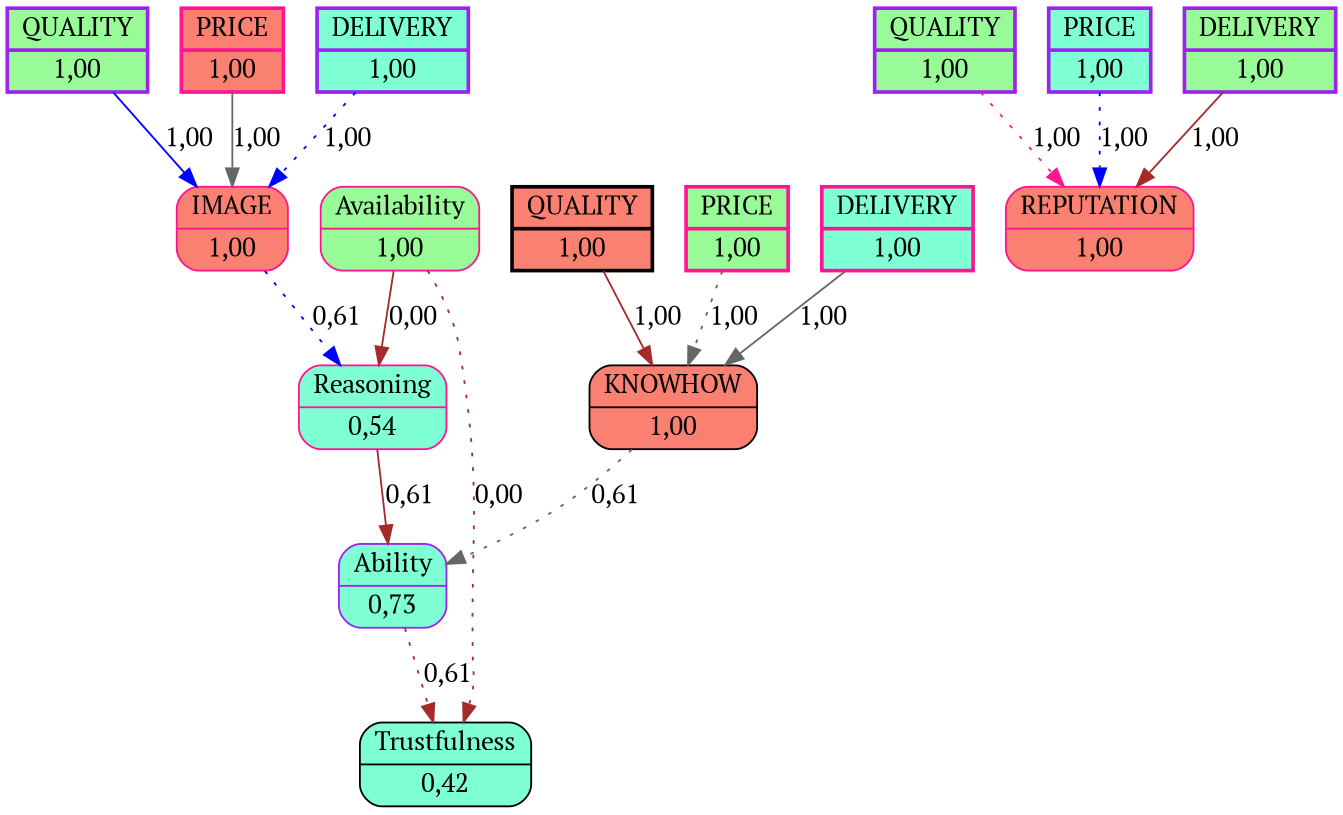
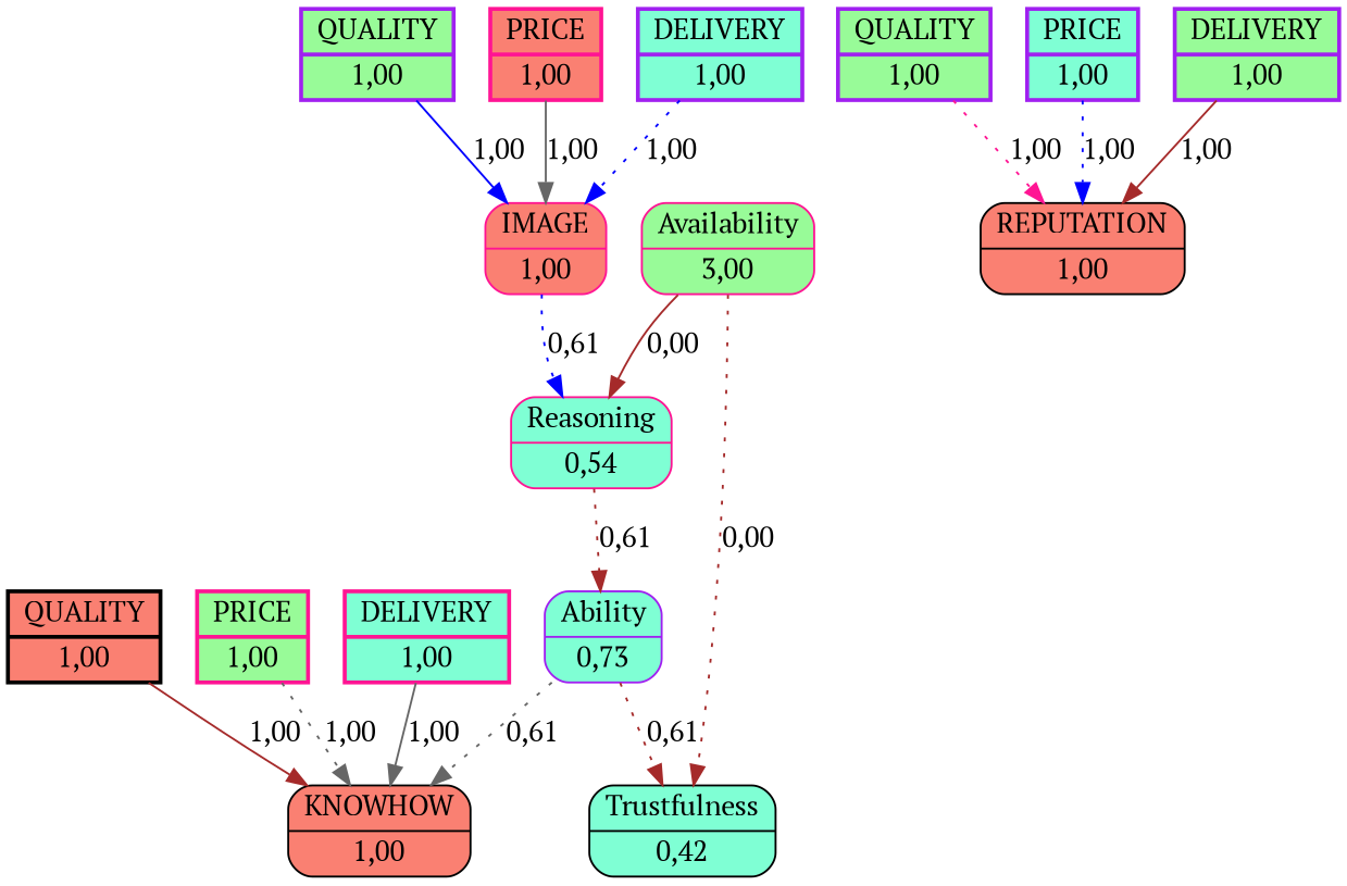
  digraph {
    fontname="PT Serif"
    node [color=purple fillcolor=aquamarine fontname="PT Serif" penwidth=2 peripheries=2 shape=record style="bold,filled"]
    edge [color=brown fontname="PT Serif" style=dotted]
    n1 [fillcolor=palegreen label="{QUALITY | 1,00}"]
    n2 [color=deeppink fillcolor=salmon label="{IMAGE | 1,00}" style="rounded,filled" penwidth="" peripheries=""]
    n3 [color=deeppink label="{Reasoning | 0,54}" style="rounded,filled" penwidth="" peripheries=""]
    n4 [color=deeppink fillcolor=salmon label="{PRICE | 1,00}"]
    n5 [label="{DELIVERY | 1,00}"]
    n6 [fillcolor=palegreen label="{QUALITY | 1,00}"]
-   n7 [color=deeppink fillcolor=salmon label="{REPUTATION | 1,00}" style="rounded,filled" penwidth="" peripheries=""]
+   n7 [color=black fillcolor=salmon label="{REPUTATION | 1,00}" style="rounded,filled" penwidth="" peripheries=""]
    n8 [label="{PRICE | 1,00}"]
    n9 [fillcolor=palegreen label="{DELIVERY | 1,00}"]
    n10 [color=black fillcolor=salmon label="{QUALITY | 1,00}"]
    n11 [color=black fillcolor=salmon label="{KNOWHOW | 1,00}" style="rounded,filled" penwidth="" peripheries=""]
    n12 [label="{Ability | 0,73}" style="rounded,filled" penwidth="" peripheries=""]
    n13 [color=deeppink fillcolor=palegreen label="{PRICE | 1,00}"]
    n14 [color=deeppink label="{DELIVERY | 1,00}"]
    n15 [color=black label="{Trustfulness | 0,42}" style="rounded,filled" penwidth="" peripheries=""]
-   n16 [color=deeppink fillcolor=palegreen label="{Availability | 1,00}" style="rounded,filled" penwidth="" peripheries=""]
+   n16 [color=deeppink fillcolor=palegreen label="{Availability | 3,00}" style="rounded,filled" penwidth="" peripheries=""]
    n1 -> n2 [color=blue label="1,00" style=solid]
    n2 -> n3 [color=blue label="0,61"]
-   n3 -> n12 [label="0,61" style=solid]
+   n3 -> n12 [label="0,61"]
    n4 -> n2 [color=gray40 label="1,00" style=solid]
    n5 -> n2 [color=blue label="1,00"]
    n6 -> n7 [color=deeppink label="1,00"]
    n8 -> n7 [color=blue label="1,00"]
    n9 -> n7 [label="1,00" style=solid]
    n10 -> n11 [label="1,00" style=solid]
-   n11 -> n12 [color=gray40 label="0,61"]
+   n12 -> n11 [color=gray40 label="0,61"]
    n12 -> n15 [label="0,61"]
    n13 -> n11 [color=gray40 label="1,00"]
    n14 -> n11 [color=gray40 label="1,00" style=solid]
    n16 -> n3 [label="0,00" style=solid]
    n16 -> n15 [label="0,00"]
  }
